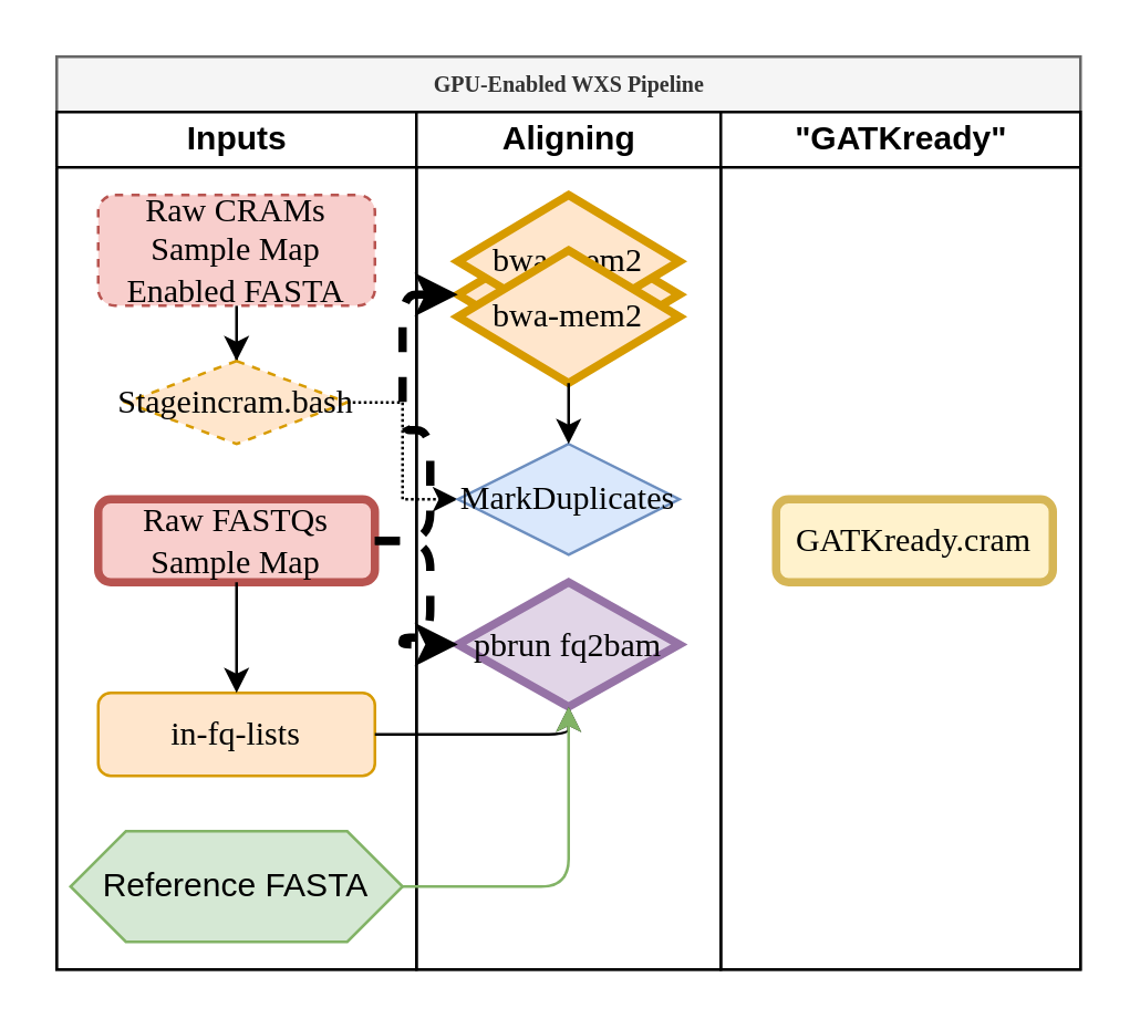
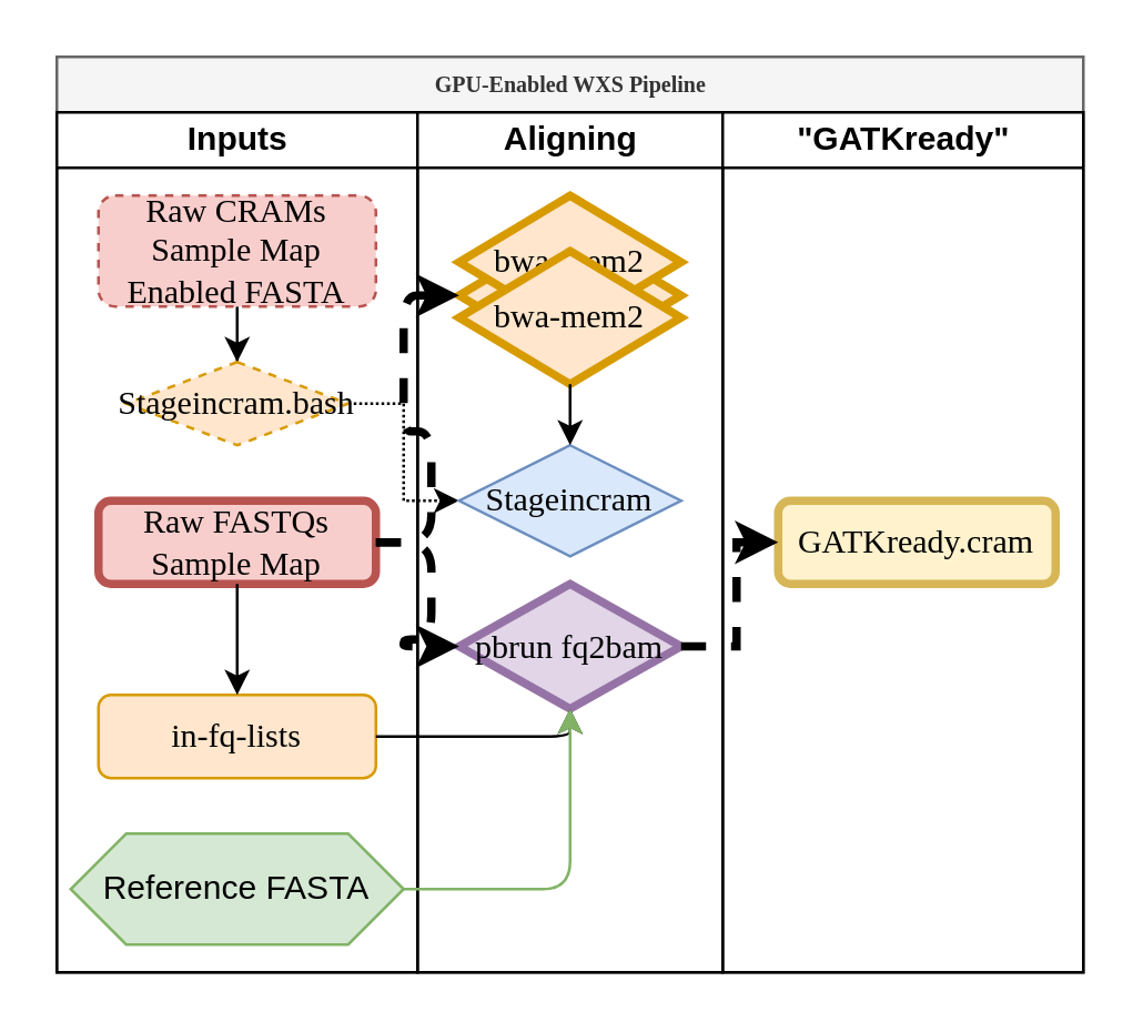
  <mxCell id="0" />
  <mxCell id="1" parent="0" />
  <mxCell id="2" value="GPU-Enabled WXS Pipeline" style="swimlane;html=1;childLayout=stackLayout;startSize=20;rounded=0;shadow=0;labelBackgroundColor=none;strokeWidth=1;fontFamily=Verdana;fontSize=8;align=center;fillColor=#f5f5f5;fontColor=#333333;strokeColor=#666666;" parent="1" vertex="1"><mxGeometry x="20" y="20" width="370" height="330" as="geometry" /></mxCell>
  <mxCell id="3" value="Inputs" style="swimlane;html=1;startSize=20;" parent="2" vertex="1"><mxGeometry y="20" width="130" height="310" as="geometry" /></mxCell>
  <mxCell id="4" value="" style="edgeStyle=orthogonalEdgeStyle;rounded=0;orthogonalLoop=1;jettySize=auto;html=1;dashed=1;dashPattern=1 1;" parent="3" source="5" target="8" edge="1"><mxGeometry relative="1" as="geometry" /></mxCell>
  <mxCell id="5" value="Raw CRAMs&lt;br&gt;Sample Map&lt;br&gt;Enabled FASTA" style="rounded=1;whiteSpace=wrap;html=1;shadow=0;labelBackgroundColor=none;strokeWidth=1;fontFamily=Verdana;fontSize=12;align=center;dashed=1;fillColor=#f8cecc;strokeColor=#b85450;" parent="3" vertex="1"><mxGeometry x="15" y="30" width="100" height="40" as="geometry" /></mxCell>
  <mxCell id="6" value="Raw FASTQs&lt;br&gt;Sample Map" style="rounded=1;whiteSpace=wrap;html=1;shadow=0;labelBackgroundColor=none;strokeWidth=3;fontFamily=Verdana;fontSize=12;align=center;fillColor=#f8cecc;strokeColor=#b85450;" parent="3" vertex="1"><mxGeometry x="15" y="140" width="100" height="30" as="geometry" /></mxCell>
  <mxCell id="7" value="" style="edgeStyle=orthogonalEdgeStyle;rounded=0;orthogonalLoop=1;jettySize=auto;html=1;dashed=1;dashPattern=1 1;" parent="3" source="8" target="18" edge="1"><mxGeometry relative="1" as="geometry" /></mxCell>
  <mxCell id="8" value="Stageincram.bash" style="rhombus;whiteSpace=wrap;html=1;rounded=0;shadow=0;labelBackgroundColor=none;strokeWidth=1;fontFamily=Verdana;fontSize=12;align=center;dashed=1;fillColor=#ffe6cc;strokeColor=#d79b00;" parent="3" vertex="1"><mxGeometry x="25" y="90" width="80" height="30" as="geometry" /></mxCell>
  <mxCell id="9" value="in-fq-lists" style="rounded=1;whiteSpace=wrap;html=1;shadow=0;labelBackgroundColor=none;strokeWidth=1;fontFamily=Verdana;fontSize=12;align=center;fillColor=#ffe6cc;strokeColor=#d79b00;" parent="3" vertex="1"><mxGeometry x="15" y="210" width="100" height="30" as="geometry" /></mxCell>
  <mxCell id="10" value="" style="endArrow=classic;html=1;rounded=0;exitX=0.5;exitY=1;exitDx=0;exitDy=0;entryX=0.5;entryY=0;entryDx=0;entryDy=0;" parent="3" source="6" target="9" edge="1"><mxGeometry width="50" height="50" relative="1" as="geometry"><mxPoint x="305" y="240" as="sourcePoint" /><mxPoint x="355" y="190" as="targetPoint" /><Array as="points" /></mxGeometry></mxCell>
  <mxCell id="11" value="Reference FASTA" style="shape=hexagon;perimeter=hexagonPerimeter2;whiteSpace=wrap;html=1;fixedSize=1;fillColor=#d5e8d4;strokeColor=#82b366;" parent="3" vertex="1"><mxGeometry x="5" y="260" width="120" height="40" as="geometry" /></mxCell>
  <mxCell id="12" value="" style="edgeStyle=orthogonalEdgeStyle;rounded=0;orthogonalLoop=1;jettySize=auto;html=1;fillColor=#f5f5f5;strokeColor=#999999;" parent="2" edge="1"><mxGeometry relative="1" as="geometry"><mxPoint x="475" y="250" as="sourcePoint" /></mxGeometry></mxCell>
  <mxCell id="13" value="Aligning" style="swimlane;html=1;startSize=20;" parent="2" vertex="1"><mxGeometry x="130" y="20" width="110" height="310" as="geometry" /></mxCell>
  <mxCell id="14" value="pbrun fq2bam" style="rhombus;whiteSpace=wrap;html=1;rounded=0;shadow=0;labelBackgroundColor=none;strokeWidth=3;fontFamily=Verdana;fontSize=12;align=center;fillColor=#e1d5e7;strokeColor=#9673a6;" parent="13" vertex="1"><mxGeometry x="15" y="170" width="80" height="45" as="geometry" /></mxCell>
  <mxCell id="15" value="bwa-mem2" style="rhombus;whiteSpace=wrap;html=1;rounded=0;shadow=0;labelBackgroundColor=none;strokeWidth=3;fontFamily=Verdana;fontSize=8;align=center;fillColor=#ffe6cc;strokeColor=#d79b00;" parent="13" vertex="1"><mxGeometry x="15" y="42" width="80" height="48" as="geometry" /></mxCell>
  <mxCell id="16" value="bwa-mem2" style="rhombus;whiteSpace=wrap;html=1;rounded=0;shadow=0;labelBackgroundColor=none;strokeWidth=3;fontFamily=Verdana;fontSize=12;align=center;fillColor=#ffe6cc;strokeColor=#d79b00;" parent="13" vertex="1"><mxGeometry x="15" y="30" width="80" height="48" as="geometry" /></mxCell>
  <mxCell id="17" value="bwa-mem2" style="rhombus;whiteSpace=wrap;html=1;rounded=0;shadow=0;labelBackgroundColor=none;strokeWidth=3;fontFamily=Verdana;fontSize=12;align=center;fillColor=#ffe6cc;strokeColor=#d79b00;" parent="13" vertex="1"><mxGeometry x="15" y="50" width="80" height="48" as="geometry" /></mxCell>
- <mxCell id="18" value="MarkDuplicates" style="rhombus;whiteSpace=wrap;html=1;rounded=0;shadow=0;labelBackgroundColor=none;strokeWidth=1;fontFamily=Verdana;fontSize=12;align=center;fillColor=#dae8fc;strokeColor=#6c8ebf;" parent="13" vertex="1"><mxGeometry x="15" y="120" width="80" height="40" as="geometry" /></mxCell>
+ <mxCell id="18" value="Stageincram" style="rhombus;whiteSpace=wrap;html=1;rounded=0;shadow=0;labelBackgroundColor=none;strokeWidth=1;fontFamily=Verdana;fontSize=12;align=center;fillColor=#dae8fc;strokeColor=#6c8ebf;" parent="13" vertex="1"><mxGeometry x="15" y="120" width="80" height="40" as="geometry" /></mxCell>
  <mxCell id="19" style="edgeStyle=orthogonalEdgeStyle;rounded=0;orthogonalLoop=1;jettySize=auto;html=1;exitX=0.5;exitY=1;exitDx=0;exitDy=0;entryX=0.5;entryY=0;entryDx=0;entryDy=0;" parent="13" source="17" target="18" edge="1"><mxGeometry relative="1" as="geometry"><mxPoint x="55" y="120" as="targetPoint" /></mxGeometry></mxCell>
  <mxCell id="20" value="&quot;GATKready&quot;" style="swimlane;html=1;startSize=20;" parent="2" vertex="1"><mxGeometry x="240" y="20" width="130" height="310" as="geometry" /></mxCell>
  <mxCell id="21" value="GATKready.cram" style="rounded=1;whiteSpace=wrap;html=1;shadow=0;labelBackgroundColor=none;strokeWidth=3;fontFamily=Verdana;fontSize=12;align=center;fillColor=#fff2cc;strokeColor=#d6b656;" parent="20" vertex="1"><mxGeometry x="20" y="140" width="100" height="30" as="geometry" /></mxCell>
+ <mxCell id="22" value="" style="edgeStyle=orthogonalEdgeStyle;rounded=0;orthogonalLoop=1;jettySize=auto;html=1;strokeWidth=3;dashed=1;" parent="2" source="14" target="21" edge="1"><mxGeometry relative="1" as="geometry" /></mxCell>
  <mxCell id="23" value="" style="edgeStyle=orthogonalEdgeStyle;rounded=0;orthogonalLoop=1;jettySize=auto;html=1;strokeWidth=3;" parent="2" edge="1"><mxGeometry relative="1" as="geometry"><mxPoint x="475" y="360" as="sourcePoint" /></mxGeometry></mxCell>
  <mxCell id="24" value="" style="edgeStyle=orthogonalEdgeStyle;rounded=0;orthogonalLoop=1;jettySize=auto;html=1;strokeColor=#999999;" parent="2" edge="1"><mxGeometry relative="1" as="geometry"><mxPoint x="475" y="112.5" as="sourcePoint" /></mxGeometry></mxCell>
  <mxCell id="25" value="" style="edgeStyle=orthogonalEdgeStyle;rounded=1;orthogonalLoop=1;jettySize=auto;html=1;strokeWidth=3;" parent="2" edge="1"><mxGeometry relative="1" as="geometry"><mxPoint x="720" y="425" as="sourcePoint" /></mxGeometry></mxCell>
  <mxCell id="26" value="" style="endArrow=classic;html=1;rounded=1;exitX=1;exitY=0.5;exitDx=0;exitDy=0;entryX=0.5;entryY=1;entryDx=0;entryDy=0;" parent="2" source="9" target="14" edge="1"><mxGeometry width="50" height="50" relative="1" as="geometry"><mxPoint x="310" y="270" as="sourcePoint" /><mxPoint x="360" y="220" as="targetPoint" /><Array as="points"><mxPoint x="185" y="245" /></Array></mxGeometry></mxCell>
  <mxCell id="27" value="" style="edgeStyle=orthogonalEdgeStyle;rounded=1;orthogonalLoop=1;jettySize=auto;html=1;strokeWidth=3;" parent="2" edge="1"><mxGeometry relative="1" as="geometry"><Array as="points"><mxPoint x="560" y="425" /></Array><mxPoint x="560" y="375" as="sourcePoint" /></mxGeometry></mxCell>
  <mxCell id="28" value="" style="edgeStyle=orthogonalEdgeStyle;rounded=1;orthogonalLoop=1;jettySize=auto;html=1;strokeWidth=3;dashed=1;" parent="2" source="6" target="14" edge="1"><mxGeometry relative="1" as="geometry" /></mxCell>
  <mxCell id="29" value="" style="endArrow=classic;html=1;rounded=1;exitX=1;exitY=0.5;exitDx=0;exitDy=0;entryX=0.5;entryY=1;entryDx=0;entryDy=0;fillColor=#d5e8d4;strokeColor=#82b366;" parent="2" source="11" target="14" edge="1"><mxGeometry width="50" height="50" relative="1" as="geometry"><mxPoint x="290" y="230" as="sourcePoint" /><mxPoint x="340" y="180" as="targetPoint" /><Array as="points"><mxPoint x="185" y="300" /></Array></mxGeometry></mxCell>
  <mxCell id="30" value="" style="edgeStyle=orthogonalEdgeStyle;rounded=1;orthogonalLoop=1;jettySize=auto;html=1;strokeWidth=3;exitX=1;exitY=0.5;exitDx=0;exitDy=0;entryX=0;entryY=0.5;entryDx=0;entryDy=0;dashed=1;" parent="2" source="6" target="15" edge="1"><mxGeometry relative="1" as="geometry"><mxPoint x="115" y="122" as="sourcePoint" /><mxPoint x="145" y="122" as="targetPoint" /></mxGeometry></mxCell>
  <mxCell id="31" value="" style="edgeStyle=orthogonalEdgeStyle;rounded=1;orthogonalLoop=1;jettySize=auto;html=1;entryX=0;entryY=0.25;entryDx=0;entryDy=0;entryPerimeter=0;" parent="2" edge="1"><mxGeometry relative="1" as="geometry"><Array as="points"><mxPoint x="1010" y="160" /></Array><mxPoint x="1020" y="160" as="targetPoint" /></mxGeometry></mxCell>
  <mxCell id="32" value="" style="edgeStyle=orthogonalEdgeStyle;rounded=1;orthogonalLoop=1;jettySize=auto;html=1;" parent="2" edge="1"><mxGeometry relative="1" as="geometry"><mxPoint x="1460.0" y="100.0" as="targetPoint" /></mxGeometry></mxCell>
  <mxCell id="33" value="" style="edgeStyle=orthogonalEdgeStyle;rounded=1;orthogonalLoop=1;jettySize=auto;html=1;" parent="2" edge="1"><mxGeometry relative="1" as="geometry"><mxPoint x="1460.0" y="180" as="targetPoint" /></mxGeometry></mxCell>
  <mxCell id="34" value="" style="edgeStyle=orthogonalEdgeStyle;rounded=1;orthogonalLoop=1;jettySize=auto;html=1;" parent="2" edge="1"><mxGeometry relative="1" as="geometry"><mxPoint x="1460.0" y="260" as="targetPoint" /></mxGeometry></mxCell>
  <mxCell id="35" value="" style="edgeStyle=orthogonalEdgeStyle;rounded=1;orthogonalLoop=1;jettySize=auto;html=1;" parent="2" edge="1"><mxGeometry relative="1" as="geometry"><mxPoint x="1560.0" y="100" as="sourcePoint" /></mxGeometry></mxCell>
  <mxCell id="36" style="edgeStyle=orthogonalEdgeStyle;rounded=1;orthogonalLoop=1;jettySize=auto;html=1;exitX=1;exitY=0.5;exitDx=0;exitDy=0;entryX=0;entryY=0.5;entryDx=0;entryDy=0;" parent="2" edge="1"><mxGeometry relative="1" as="geometry"><Array as="points"><mxPoint x="1730" y="590" /><mxPoint x="1730" y="485" /></Array><mxPoint x="1700.0" y="590" as="sourcePoint" /></mxGeometry></mxCell>
  <mxCell id="37" style="edgeStyle=orthogonalEdgeStyle;rounded=0;orthogonalLoop=1;jettySize=auto;html=1;exitX=1;exitY=0.5;exitDx=0;exitDy=0;" parent="1" source="8" edge="1"><mxGeometry relative="1" as="geometry"><mxPoint x="125" y="145" as="targetPoint" /></mxGeometry></mxCell>
